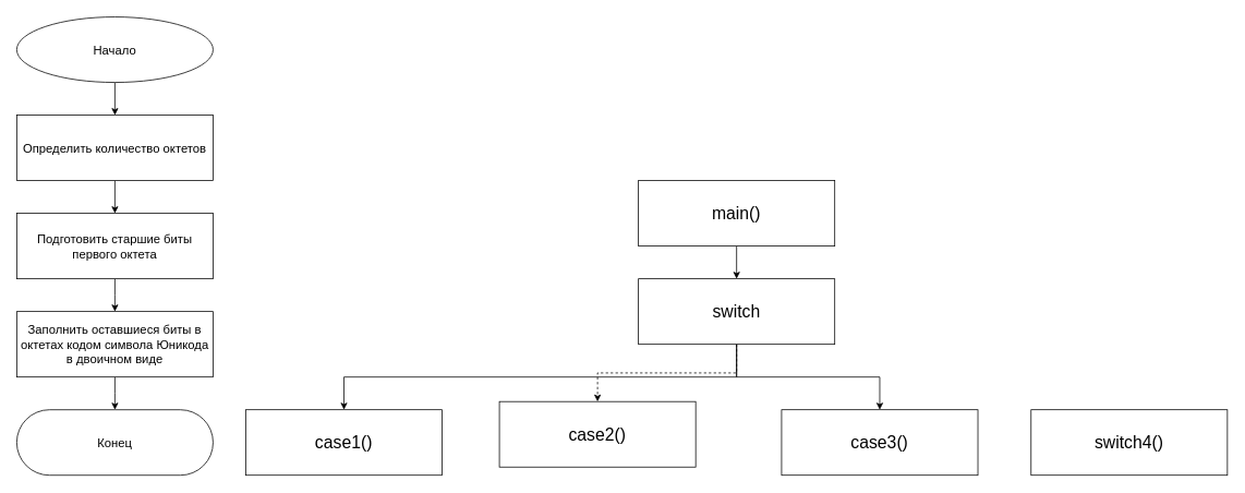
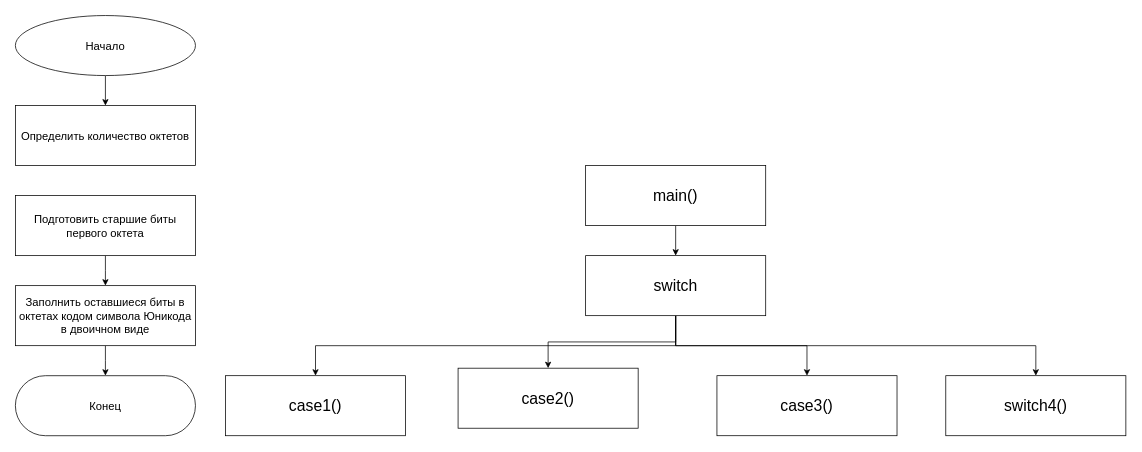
  <mxCell id="0" />
  <mxCell id="1" parent="0" />
  <mxCell id="2" style="edgeStyle=orthogonalEdgeStyle;rounded=0;orthogonalLoop=1;jettySize=auto;html=1;exitX=0.5;exitY=1;exitDx=0;exitDy=0;entryX=0.5;entryY=0;entryDx=0;entryDy=0;fontSize=15;" parent="1" source="3" target="5" edge="1"><mxGeometry relative="1" as="geometry" /></mxCell>
  <mxCell id="3" value="Начало" style="ellipse;whiteSpace=wrap;html=1;arcSize=50;fontSize=15;" parent="1" vertex="1"><mxGeometry x="20" y="20" width="240" height="80" as="geometry" /></mxCell>
- <mxCell id="4" style="edgeStyle=orthogonalEdgeStyle;rounded=0;orthogonalLoop=1;jettySize=auto;html=1;exitX=0.5;exitY=1;exitDx=0;exitDy=0;entryX=0.5;entryY=0;entryDx=0;entryDy=0;fontSize=15;" parent="1" source="5" target="7" edge="1"><mxGeometry relative="1" as="geometry" /></mxCell>
  <mxCell id="5" value="Определить количество октетов" style="rounded=0;whiteSpace=wrap;html=1;fontSize=15;" parent="1" vertex="1"><mxGeometry x="20" y="140" width="240" height="80" as="geometry" /></mxCell>
  <mxCell id="6" style="edgeStyle=orthogonalEdgeStyle;rounded=0;orthogonalLoop=1;jettySize=auto;html=1;exitX=0.5;exitY=1;exitDx=0;exitDy=0;fontSize=15;" parent="1" source="7" edge="1"><mxGeometry relative="1" as="geometry"><mxPoint x="140" y="380" as="targetPoint" /></mxGeometry></mxCell>
  <mxCell id="7" value="Подготовить старшие биты первого октета" style="rounded=0;whiteSpace=wrap;html=1;fontSize=15;" parent="1" vertex="1"><mxGeometry x="20" y="260" width="240" height="80" as="geometry" /></mxCell>
  <mxCell id="8" style="edgeStyle=orthogonalEdgeStyle;rounded=0;orthogonalLoop=1;jettySize=auto;html=1;exitX=0.5;exitY=1;exitDx=0;exitDy=0;fontSize=15;" parent="1" source="9" edge="1"><mxGeometry relative="1" as="geometry"><mxPoint x="140" y="500" as="targetPoint" /></mxGeometry></mxCell>
  <mxCell id="9" value="Заполнить оставшиеся биты в октетах кодом символа Юникода в двоичном виде" style="rounded=0;whiteSpace=wrap;html=1;fontSize=15;" parent="1" vertex="1"><mxGeometry x="20" y="380" width="240" height="80" as="geometry" /></mxCell>
  <mxCell id="10" value="Конец" style="rounded=1;whiteSpace=wrap;html=1;arcSize=50;fontSize=15;" parent="1" vertex="1"><mxGeometry x="20" y="500" width="240" height="80" as="geometry" /></mxCell>
  <mxCell id="11" style="edgeStyle=orthogonalEdgeStyle;rounded=0;orthogonalLoop=1;jettySize=auto;html=1;exitX=0.5;exitY=1;exitDx=0;exitDy=0;entryX=0.5;entryY=0;entryDx=0;entryDy=0;fontSize=21;" parent="1" source="12" target="17" edge="1"><mxGeometry relative="1" as="geometry" /></mxCell>
  <mxCell id="12" value="main()" style="rounded=0;whiteSpace=wrap;html=1;fontSize=21;" parent="1" vertex="1"><mxGeometry x="780" y="220" width="240" height="80" as="geometry" /></mxCell>
- <mxCell id="13" style="edgeStyle=orthogonalEdgeStyle;rounded=0;orthogonalLoop=1;jettySize=auto;html=1;exitX=0.5;exitY=1;exitDx=0;exitDy=0;entryX=0.5;entryY=0;entryDx=0;entryDy=0;fontSize=21;dashed=1;" parent="1" source="17" target="18" edge="1"><mxGeometry relative="1" as="geometry" /></mxCell>
+ <mxCell id="13" style="edgeStyle=orthogonalEdgeStyle;rounded=0;orthogonalLoop=1;jettySize=auto;html=1;exitX=0.5;exitY=1;exitDx=0;exitDy=0;entryX=0.5;entryY=0;entryDx=0;entryDy=0;fontSize=21;" parent="1" source="17" target="18" edge="1"><mxGeometry relative="1" as="geometry" /></mxCell>
  <mxCell id="14" style="edgeStyle=orthogonalEdgeStyle;rounded=0;orthogonalLoop=1;jettySize=auto;html=1;exitX=0.5;exitY=1;exitDx=0;exitDy=0;fontSize=21;" parent="1" source="17" target="19" edge="1"><mxGeometry relative="1" as="geometry" /></mxCell>
  <mxCell id="15" style="edgeStyle=orthogonalEdgeStyle;rounded=0;orthogonalLoop=1;jettySize=auto;html=1;exitX=0.5;exitY=1;exitDx=0;exitDy=0;entryX=0.5;entryY=0;entryDx=0;entryDy=0;fontSize=21;" parent="1" source="17" target="21" edge="1"><mxGeometry relative="1" as="geometry" /></mxCell>
+ <mxCell id="16" style="edgeStyle=orthogonalEdgeStyle;rounded=0;orthogonalLoop=1;jettySize=auto;html=1;exitX=0.5;exitY=1;exitDx=0;exitDy=0;entryX=0.5;entryY=0;entryDx=0;entryDy=0;fontSize=21;" parent="1" source="17" target="20" edge="1"><mxGeometry relative="1" as="geometry" /></mxCell>
  <mxCell id="17" value="switch" style="rounded=0;whiteSpace=wrap;html=1;fontSize=21;" parent="1" vertex="1"><mxGeometry x="780" y="340" width="240" height="80" as="geometry" /></mxCell>
  <mxCell id="18" value="case2()" style="rounded=0;whiteSpace=wrap;html=1;fontSize=21;" parent="1" vertex="1"><mxGeometry x="610" y="490" width="240" height="80" as="geometry" /></mxCell>
  <mxCell id="19" value="case1()" style="rounded=0;whiteSpace=wrap;html=1;fontSize=21;" parent="1" vertex="1"><mxGeometry x="300" y="500" width="240" height="80" as="geometry" /></mxCell>
  <mxCell id="20" value="switch4()" style="rounded=0;whiteSpace=wrap;html=1;fontSize=21;" parent="1" vertex="1"><mxGeometry x="1260" y="500" width="240" height="80" as="geometry" /></mxCell>
  <mxCell id="21" value="case3()" style="rounded=0;whiteSpace=wrap;html=1;fontSize=21;" parent="1" vertex="1"><mxGeometry x="955" y="500" width="240" height="80" as="geometry" /></mxCell>
